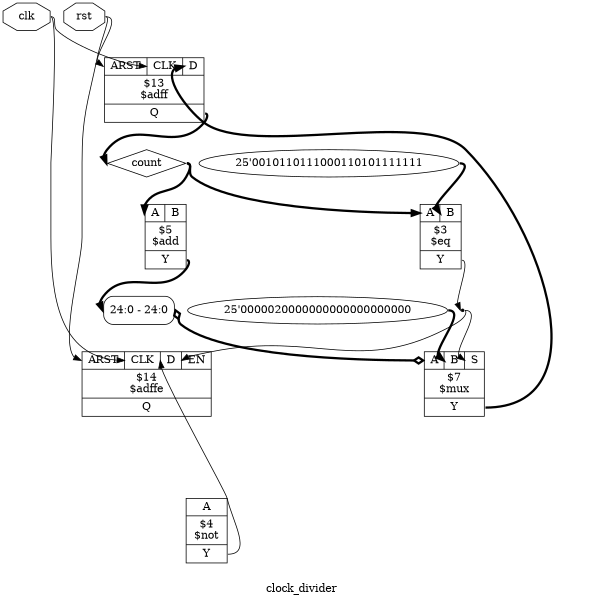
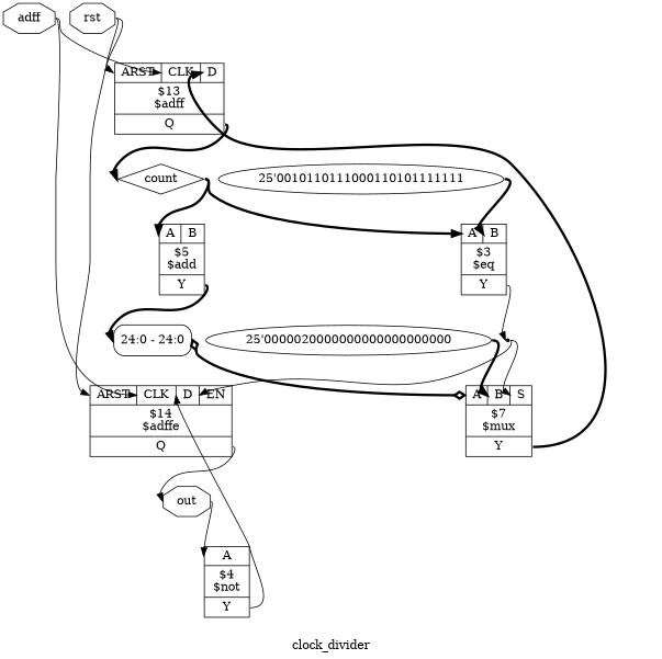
  digraph {
    label=clock_divider
    rankdir=TB
    remincross=true
    node [shape=record]
    edge [color=black headport="p9:w" tailport=e]
-   n5 [color=black fontcolor=black label=clk shape=octagon]
+   n5 [color=black fontcolor=black label=adff shape=octagon]
    c18 [label="{{<p13> ARST|<p14> CLK|<p15> D|<p16> EN}|$14\n$adffe|{<p17> Q}}"]
    c21 [label="{{<p13> ARST|<p14> CLK|<p15> D}|$13\n$adff|{<p17> Q}}"]
+   n7 [color=black fontcolor=black label=out shape=octagon]
    n6 [color=black fontcolor=black label=count shape=diamond]
    c12 [label="{{<p9> A|<p10> B}|$5\n$add|{<p11> Y}}"]
    c19 [label="{{<p9> A|<p10> B}|$3\n$eq|{<p11> Y}}"]
    x2 [label="<s0> 24:0 - 24:0 " style=rounded]
    n3 [shape=point]
    c20 [label="{{<p9> A}|$4\n$not|{<p11> Y}}"]
    n8 [color=black fontcolor=black label=rst shape=octagon]
    c23 [label="{{<p9> A|<p10> B|<p22> S}|$7\n$mux|{<p11> Y}}"]
    v1 [label="25'0010110111000110101111111" shape=""]
    v3 [label="25'0000020000000000000000000" shape=""]
    n5 -> c18 [headport="p14:w"]
    n5 -> c21 [headport="p14:w"]
+   c18 -> n7 [headport=w tailport="p17:e"]
    c21 -> n6 [headport=w style="setlinewidth(3)" tailport="p17:e"]
+   n7 -> c20
    n6 -> c12 [style="setlinewidth(3)"]
    n6 -> c19 [style="setlinewidth(3)"]
    c12 -> x2 [headport="s0:w" style="setlinewidth(3)" tailport="p11:e"]
    c19 -> n3 [headport=w tailport="p11:e"]
    x2 -> c23 [arrowhead=odiamond arrowtail=odiamond dir=both style="setlinewidth(3)"]
    n3 -> c18 [headport="p16:w"]
    n3 -> c23 [headport="p22:w"]
    c20 -> c18 [headport="p15:w" tailport="p11:e"]
    n8 -> c18 [headport="p13:w"]
    n8 -> c21 [headport="p13:w"]
    c23 -> c21 [headport="p15:w" style="setlinewidth(3)" tailport="p11:e"]
    v1 -> c19 [headport="p10:w" style="setlinewidth(3)"]
    v3 -> c23 [headport="p10:w" style="setlinewidth(3)"]
  }
